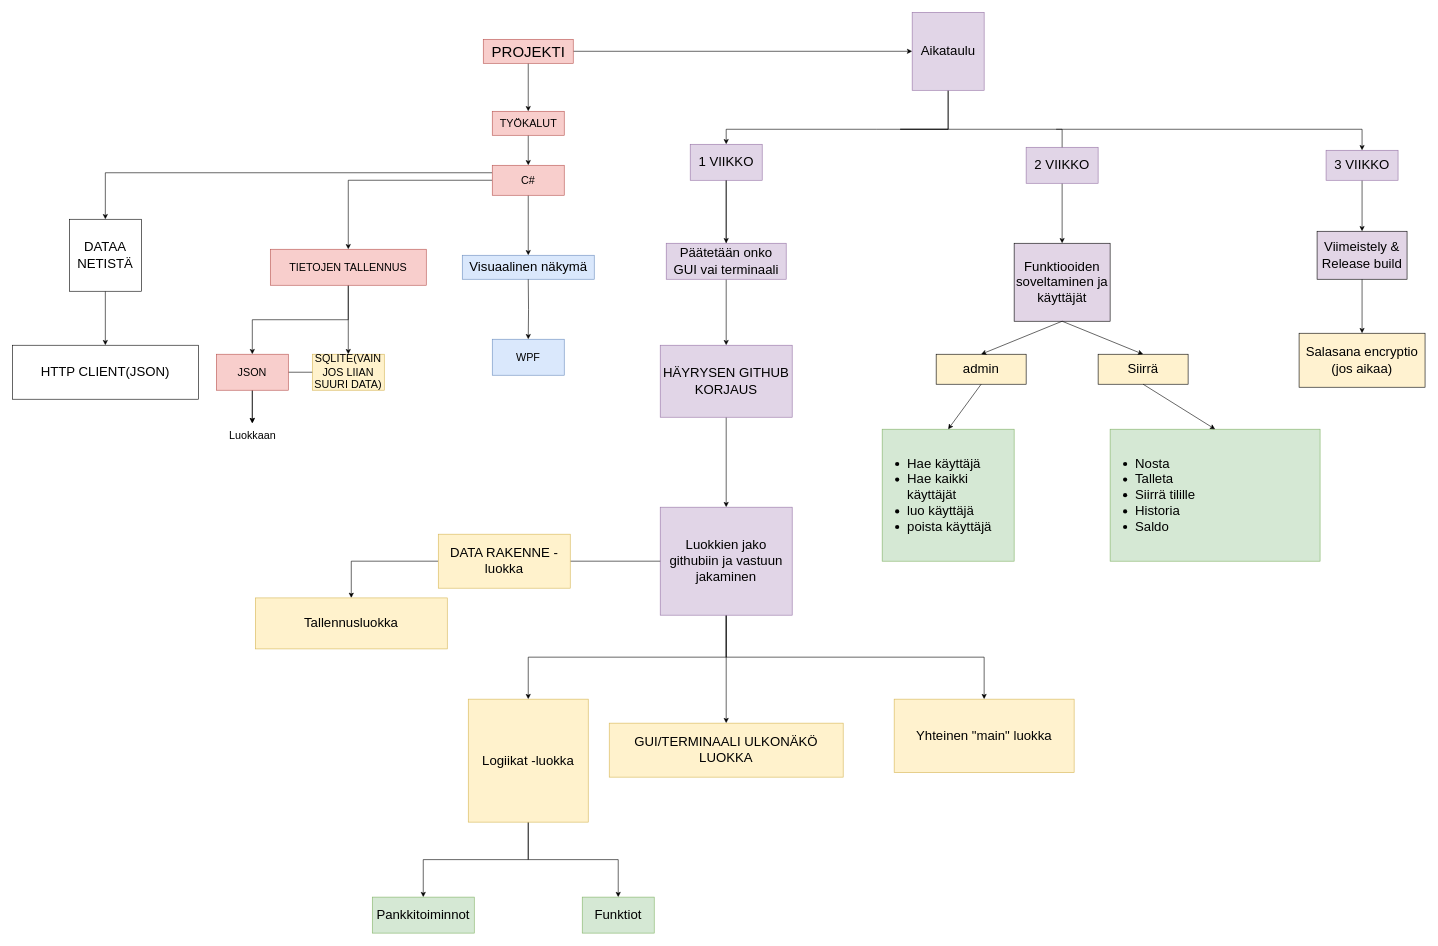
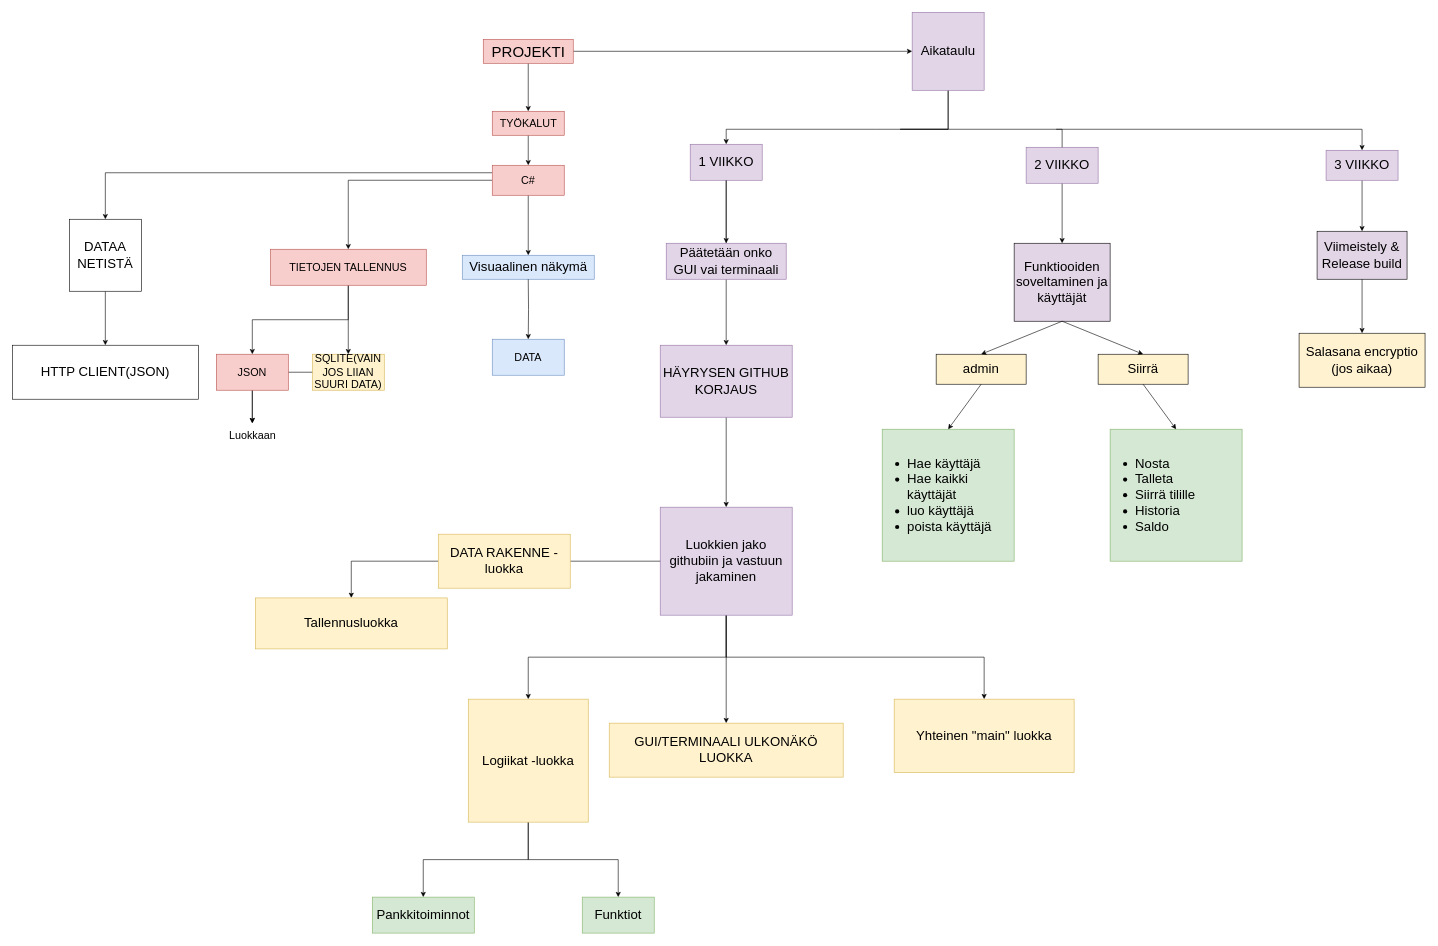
  <mxCell id="0" />
  <mxCell id="1" parent="0" />
  <mxCell id="2" style="edgeStyle=orthogonalEdgeStyle;rounded=0;orthogonalLoop=1;jettySize=auto;html=1;" parent="1" source="4" target="6" edge="1"><mxGeometry relative="1" as="geometry"><mxPoint x="920" y="65" as="targetPoint" /></mxGeometry></mxCell>
  <mxCell id="3" style="edgeStyle=orthogonalEdgeStyle;rounded=0;orthogonalLoop=1;jettySize=auto;html=1;fontSize=22;" parent="1" source="4" target="22" edge="1"><mxGeometry relative="1" as="geometry" /></mxCell>
  <mxCell id="4" value="&lt;font style=&quot;font-size: 25px;&quot;&gt;PROJEKTI&lt;br&gt;&lt;/font&gt;" style="text;html=1;align=center;verticalAlign=middle;resizable=0;points=[];autosize=1;strokeColor=#b85450;fillColor=#f8cecc;" parent="1" vertex="1"><mxGeometry x="805" y="65" width="150" height="40" as="geometry" /></mxCell>
  <mxCell id="5" style="edgeStyle=orthogonalEdgeStyle;rounded=0;orthogonalLoop=1;jettySize=auto;html=1;fontSize=18;" parent="1" source="6" target="10" edge="1"><mxGeometry relative="1" as="geometry" /></mxCell>
  <mxCell id="6" value="&lt;font style=&quot;font-size: 18px;&quot;&gt;TYÖKALUT&lt;br&gt;&lt;/font&gt;" style="text;html=1;align=center;verticalAlign=middle;resizable=0;points=[];autosize=1;strokeColor=#b85450;fillColor=#f8cecc;" parent="1" vertex="1"><mxGeometry x="820" y="185" width="120" height="40" as="geometry" /></mxCell>
  <mxCell id="7" style="edgeStyle=orthogonalEdgeStyle;rounded=0;orthogonalLoop=1;jettySize=auto;html=1;fontSize=18;" parent="1" source="10" target="13" edge="1"><mxGeometry relative="1" as="geometry" /></mxCell>
  <mxCell id="8" style="edgeStyle=orthogonalEdgeStyle;rounded=0;orthogonalLoop=1;jettySize=auto;html=1;exitX=0;exitY=0.25;exitDx=0;exitDy=0;fontSize=22;entryX=0.5;entryY=0;entryDx=0;entryDy=0;" parent="1" source="10" target="50" edge="1"><mxGeometry relative="1" as="geometry"><mxPoint x="-80" y="445" as="targetPoint" /></mxGeometry></mxCell>
  <mxCell id="9" style="edgeStyle=orthogonalEdgeStyle;rounded=0;orthogonalLoop=1;jettySize=auto;html=1;exitX=0.5;exitY=1;exitDx=0;exitDy=0;" edge="1" parent="1" source="10" target="17"><mxGeometry relative="1" as="geometry" /></mxCell>
  <mxCell id="10" value="C#" style="whiteSpace=wrap;html=1;fillColor=#f8cecc;strokeColor=#b85450;fontColor=rgb(0, 0, 0);gradientColor=none;fontSize=18;" parent="1" vertex="1"><mxGeometry x="820" y="275" width="120" height="50" as="geometry" /></mxCell>
  <mxCell id="11" style="edgeStyle=orthogonalEdgeStyle;rounded=0;orthogonalLoop=1;jettySize=auto;html=1;fontSize=18;" parent="1" source="13" target="65" edge="1"><mxGeometry relative="1" as="geometry" /></mxCell>
  <mxCell id="12" style="edgeStyle=orthogonalEdgeStyle;rounded=0;orthogonalLoop=1;jettySize=auto;html=1;fontSize=18;" parent="1" source="13" target="16" edge="1"><mxGeometry relative="1" as="geometry"><mxPoint x="320" y="585" as="targetPoint" /></mxGeometry></mxCell>
  <mxCell id="13" value="TIETOJEN TALLENNUS" style="whiteSpace=wrap;html=1;fontSize=18;fillColor=#f8cecc;strokeColor=#b85450;fontColor=rgb(0, 0, 0);gradientColor=none;" parent="1" vertex="1"><mxGeometry x="450" y="415" width="260" height="60" as="geometry" /></mxCell>
  <mxCell id="14" style="edgeStyle=orthogonalEdgeStyle;rounded=0;orthogonalLoop=1;jettySize=auto;html=1;fontSize=18;" parent="1" source="65" target="19" edge="1"><mxGeometry relative="1" as="geometry" /></mxCell>
  <mxCell id="15" style="edgeStyle=orthogonalEdgeStyle;rounded=0;orthogonalLoop=1;jettySize=auto;html=1;fontSize=18;startArrow=none;" parent="1" source="65" target="19" edge="1"><mxGeometry relative="1" as="geometry" /></mxCell>
  <mxCell id="16" value="SQLITE(VAIN JOS LIIAN SUURI DATA)" style="whiteSpace=wrap;html=1;fontSize=18;fillColor=#fff2cc;strokeColor=#d6b656;" parent="1" vertex="1"><mxGeometry x="520" y="590" width="120" height="60" as="geometry" /></mxCell>
  <mxCell id="17" value="Visuaalinen näkymä" style="text;html=1;align=center;verticalAlign=middle;resizable=0;points=[];autosize=1;strokeColor=#6c8ebf;fillColor=#dae8fc;fontSize=22;" parent="1" vertex="1"><mxGeometry x="770" y="425" width="220" height="40" as="geometry" /></mxCell>
- <mxCell id="18" value="WPF" style="whiteSpace=wrap;html=1;fontSize=18;fillColor=#dae8fc;strokeColor=#6c8ebf;" parent="1" vertex="1"><mxGeometry x="820" y="565" width="120" height="60" as="geometry" /></mxCell>
+ <mxCell id="18" value="DATA" style="whiteSpace=wrap;html=1;fontSize=18;fillColor=#dae8fc;strokeColor=#6c8ebf;" parent="1" vertex="1"><mxGeometry x="820" y="565" width="120" height="60" as="geometry" /></mxCell>
  <mxCell id="19" value="Luokkaan" style="text;html=1;align=center;verticalAlign=middle;resizable=0;points=[];autosize=1;strokeColor=none;fillColor=none;fontSize=18;" parent="1" vertex="1"><mxGeometry x="370" y="705" width="100" height="40" as="geometry" /></mxCell>
  <mxCell id="20" style="edgeStyle=orthogonalEdgeStyle;rounded=0;orthogonalLoop=1;jettySize=auto;html=1;fontSize=22;" parent="1" source="22" target="25" edge="1"><mxGeometry relative="1" as="geometry"><Array as="points"><mxPoint x="1460" y="215" /><mxPoint x="1330" y="215" /></Array></mxGeometry></mxCell>
  <mxCell id="21" style="edgeStyle=orthogonalEdgeStyle;rounded=0;orthogonalLoop=1;jettySize=auto;html=1;fontSize=22;" parent="1" source="22" target="27" edge="1"><mxGeometry relative="1" as="geometry"><Array as="points"><mxPoint x="1500" y="215" /><mxPoint x="1770" y="215" /></Array></mxGeometry></mxCell>
  <mxCell id="22" value="Aikataulu" style="whiteSpace=wrap;html=1;fillColor=#e1d5e7;strokeColor=#9673a6;sketch=0;fontSize=22;" parent="1" vertex="1"><mxGeometry x="1520" y="20" width="120" height="130" as="geometry" /></mxCell>
  <mxCell id="23" style="edgeStyle=orthogonalEdgeStyle;rounded=0;orthogonalLoop=1;jettySize=auto;html=1;fontSize=22;startArrow=none;" parent="1" source="38" target="31" edge="1"><mxGeometry relative="1" as="geometry" /></mxCell>
  <mxCell id="24" value="" style="edgeStyle=orthogonalEdgeStyle;rounded=0;orthogonalLoop=1;jettySize=auto;html=1;fontSize=22;" parent="1" source="25" target="38" edge="1"><mxGeometry relative="1" as="geometry" /></mxCell>
  <mxCell id="25" value="1 VIIKKO" style="whiteSpace=wrap;html=1;fontSize=22;fillColor=#e1d5e7;strokeColor=#9673a6;sketch=0;" parent="1" vertex="1"><mxGeometry x="1150" y="240" width="120" height="60" as="geometry" /></mxCell>
  <mxCell id="26" style="edgeStyle=orthogonalEdgeStyle;rounded=0;orthogonalLoop=1;jettySize=auto;html=1;exitX=0.5;exitY=1;exitDx=0;exitDy=0;entryX=0.5;entryY=0;entryDx=0;entryDy=0;fontSize=22;" parent="1" source="27" target="53" edge="1"><mxGeometry relative="1" as="geometry" /></mxCell>
  <mxCell id="27" value="3 VIIKKO" style="whiteSpace=wrap;html=1;fontSize=22;fillColor=#e1d5e7;strokeColor=#9673a6;sketch=0;" parent="1" vertex="1"><mxGeometry x="2210" y="250" width="120" height="50" as="geometry" /></mxCell>
  <mxCell id="28" style="edgeStyle=orthogonalEdgeStyle;rounded=0;orthogonalLoop=1;jettySize=auto;html=1;exitX=0.5;exitY=1;exitDx=0;exitDy=0;fontSize=22;" parent="1" source="29" target="52" edge="1"><mxGeometry relative="1" as="geometry"><mxPoint x="1950" y="395" as="targetPoint" /></mxGeometry></mxCell>
  <mxCell id="29" value="2 VIIKKO" style="whiteSpace=wrap;html=1;fontSize=22;fillColor=#e1d5e7;strokeColor=#9673a6;sketch=0;" parent="1" vertex="1"><mxGeometry x="1710" y="245" width="120" height="60" as="geometry" /></mxCell>
  <mxCell id="30" value="" style="edgeStyle=orthogonalEdgeStyle;rounded=0;orthogonalLoop=1;jettySize=auto;html=1;fontSize=22;" parent="1" source="31" target="36" edge="1"><mxGeometry relative="1" as="geometry" /></mxCell>
  <mxCell id="31" value="HÄYRYSEN GITHUB KORJAUS" style="whiteSpace=wrap;html=1;fontSize=22;fillColor=#e1d5e7;strokeColor=#9673a6;fontColor=rgb(0, 0, 0);sketch=0;" parent="1" vertex="1"><mxGeometry x="1100" y="575" width="220" height="120" as="geometry" /></mxCell>
  <mxCell id="32" style="edgeStyle=orthogonalEdgeStyle;rounded=0;orthogonalLoop=1;jettySize=auto;html=1;exitX=0;exitY=0.5;exitDx=0;exitDy=0;fontSize=22;startArrow=none;" parent="1" source="46" target="39" edge="1"><mxGeometry relative="1" as="geometry"><mxPoint x="940" y="930" as="targetPoint" /></mxGeometry></mxCell>
  <mxCell id="33" style="edgeStyle=orthogonalEdgeStyle;rounded=0;orthogonalLoop=1;jettySize=auto;html=1;exitX=0.5;exitY=1;exitDx=0;exitDy=0;fontSize=22;entryX=0.5;entryY=0;entryDx=0;entryDy=0;" parent="1" source="36" target="42" edge="1"><mxGeometry relative="1" as="geometry"><mxPoint x="1200" y="1155" as="targetPoint" /></mxGeometry></mxCell>
  <mxCell id="34" style="edgeStyle=orthogonalEdgeStyle;rounded=0;orthogonalLoop=1;jettySize=auto;html=1;exitX=0.5;exitY=1;exitDx=0;exitDy=0;fontSize=22;" parent="1" source="36" target="43" edge="1"><mxGeometry relative="1" as="geometry"><mxPoint x="1520" y="935" as="targetPoint" /></mxGeometry></mxCell>
  <mxCell id="35" style="edgeStyle=orthogonalEdgeStyle;rounded=0;orthogonalLoop=1;jettySize=auto;html=1;exitX=0.5;exitY=1;exitDx=0;exitDy=0;fontSize=22;entryX=0.5;entryY=0;entryDx=0;entryDy=0;" parent="1" source="36" target="44" edge="1"><mxGeometry relative="1" as="geometry"><mxPoint x="1620" y="1155" as="targetPoint" /></mxGeometry></mxCell>
  <mxCell id="36" value="Luokkien jako githubiin ja vastuun jakaminen" style="whiteSpace=wrap;html=1;fontSize=22;fillColor=#e1d5e7;strokeColor=#9673a6;fontColor=rgb(0, 0, 0);sketch=0;" parent="1" vertex="1"><mxGeometry x="1100" y="845" width="220" height="180" as="geometry" /></mxCell>
  <mxCell id="37" value="" style="edgeStyle=orthogonalEdgeStyle;rounded=0;orthogonalLoop=1;jettySize=auto;html=1;fontSize=22;endArrow=none;" parent="1" source="25" target="38" edge="1"><mxGeometry relative="1" as="geometry"><mxPoint x="1210" y="300" as="sourcePoint" /><mxPoint x="1210" y="575" as="targetPoint" /></mxGeometry></mxCell>
  <mxCell id="38" value="Päätetään onko GUI vai terminaali" style="whiteSpace=wrap;html=1;fontSize=22;fillColor=#e1d5e7;strokeColor=#9673a6;fontColor=rgb(0, 0, 0);sketch=0;" parent="1" vertex="1"><mxGeometry x="1110" y="405" width="200" height="60" as="geometry" /></mxCell>
  <mxCell id="39" value="Tallennusluokka" style="whiteSpace=wrap;html=1;sketch=0;fontSize=22;fillColor=#fff2cc;strokeColor=#d6b656;" parent="1" vertex="1"><mxGeometry x="425" y="996.25" width="320" height="85" as="geometry" /></mxCell>
  <mxCell id="40" style="edgeStyle=orthogonalEdgeStyle;rounded=0;orthogonalLoop=1;jettySize=auto;html=1;exitX=0.5;exitY=1;exitDx=0;exitDy=0;fontSize=22;" parent="1" source="42" target="47" edge="1"><mxGeometry relative="1" as="geometry"><mxPoint x="740" y="1505" as="targetPoint" /></mxGeometry></mxCell>
  <mxCell id="41" style="edgeStyle=orthogonalEdgeStyle;rounded=0;orthogonalLoop=1;jettySize=auto;html=1;exitX=0.5;exitY=1;exitDx=0;exitDy=0;fontSize=22;entryX=0.5;entryY=0;entryDx=0;entryDy=0;" parent="1" source="42" target="48" edge="1"><mxGeometry relative="1" as="geometry"><mxPoint x="1130" y="1585" as="targetPoint" /></mxGeometry></mxCell>
  <mxCell id="42" value="Logiikat -luokka" style="whiteSpace=wrap;html=1;sketch=0;fontSize=22;fillColor=#fff2cc;strokeColor=#d6b656;" parent="1" vertex="1"><mxGeometry x="780" y="1165" width="200" height="205" as="geometry" /></mxCell>
  <mxCell id="43" value="Yhteinen &quot;main&quot; luokka" style="whiteSpace=wrap;html=1;sketch=0;fontSize=22;fillColor=#fff2ce;strokeColor=#d6b656;" parent="1" vertex="1"><mxGeometry x="1490" y="1165" width="300" height="122.5" as="geometry" /></mxCell>
  <mxCell id="44" value="GUI/TERMINAALI ULKONÄKÖ LUOKKA" style="whiteSpace=wrap;html=1;sketch=0;fontSize=22;fillColor=#fff2cc;strokeColor=#d6b656;" parent="1" vertex="1"><mxGeometry x="1015" y="1205" width="390" height="90" as="geometry" /></mxCell>
  <mxCell id="45" value="" style="edgeStyle=orthogonalEdgeStyle;rounded=0;orthogonalLoop=1;jettySize=auto;html=1;exitX=0;exitY=0.5;exitDx=0;exitDy=0;fontSize=22;endArrow=none;" parent="1" source="36" target="46" edge="1"><mxGeometry relative="1" as="geometry"><mxPoint x="590" y="927.5" as="targetPoint" /><mxPoint x="1100" y="935" as="sourcePoint" /></mxGeometry></mxCell>
  <mxCell id="46" value="DATA RAKENNE -luokka" style="whiteSpace=wrap;html=1;sketch=0;fontSize=22;fillColor=#fff2cc;strokeColor=#d6b656;" parent="1" vertex="1"><mxGeometry x="730" y="890" width="220" height="90" as="geometry" /></mxCell>
  <mxCell id="47" value="Pankkitoiminnot&lt;br&gt;" style="whiteSpace=wrap;html=1;sketch=0;fontSize=22;fillColor=#d5e8d4;strokeColor=#82b366;" parent="1" vertex="1"><mxGeometry x="620" y="1495" width="170" height="60" as="geometry" /></mxCell>
  <mxCell id="48" value="Funktiot" style="whiteSpace=wrap;html=1;sketch=0;fontSize=22;fillColor=#d5e8d4;strokeColor=#82b366;" parent="1" vertex="1"><mxGeometry x="970" y="1495" width="120" height="60" as="geometry" /></mxCell>
  <mxCell id="49" style="edgeStyle=orthogonalEdgeStyle;rounded=0;orthogonalLoop=1;jettySize=auto;html=1;exitX=0.5;exitY=1;exitDx=0;exitDy=0;fontSize=22;" parent="1" source="50" target="51" edge="1"><mxGeometry relative="1" as="geometry"><mxPoint x="-110" y="565" as="targetPoint" /></mxGeometry></mxCell>
  <mxCell id="50" value="DATAA NETISTÄ" style="whiteSpace=wrap;html=1;sketch=0;fontSize=22;" parent="1" vertex="1"><mxGeometry x="115" y="365" width="120" height="120" as="geometry" /></mxCell>
  <mxCell id="51" value="HTTP CLIENT(JSON)" style="whiteSpace=wrap;html=1;sketch=0;fontSize=22;" parent="1" vertex="1"><mxGeometry x="20" y="575" width="310" height="90" as="geometry" /></mxCell>
  <mxCell id="52" value="Funktiooiden soveltaminen ja käyttäjät&lt;br&gt;" style="whiteSpace=wrap;html=1;sketch=0;fontSize=22;strokeColor=default;fillColor=#e2d5e6;" parent="1" vertex="1"><mxGeometry x="1690" y="405" width="160" height="130" as="geometry" /></mxCell>
  <mxCell id="53" value="Viimeistely &amp;amp; Release build" style="whiteSpace=wrap;html=1;sketch=0;fontSize=22;fillColor=#e2d5e6;" parent="1" vertex="1"><mxGeometry x="2195" y="385" width="150" height="80" as="geometry" /></mxCell>
  <mxCell id="54" value="admin" style="whiteSpace=wrap;html=1;sketch=0;fontSize=22;fillColor=#fff2ce;" vertex="1" parent="1"><mxGeometry x="1560" y="590" width="150" height="50" as="geometry" /></mxCell>
  <mxCell id="55" style="orthogonalLoop=1;jettySize=auto;html=1;fontSize=22;startArrow=none;exitX=0.5;exitY=1;exitDx=0;exitDy=0;entryX=0.5;entryY=0;entryDx=0;entryDy=0;rounded=0;" edge="1" parent="1" source="52" target="54"><mxGeometry relative="1" as="geometry"><mxPoint x="1220" y="475" as="sourcePoint" /><mxPoint x="1220" y="585" as="targetPoint" /></mxGeometry></mxCell>
  <mxCell id="56" value="Siirrä" style="whiteSpace=wrap;html=1;sketch=0;fontSize=22;fillColor=#fff2ce;" vertex="1" parent="1"><mxGeometry x="1830" y="590" width="150" height="50" as="geometry" /></mxCell>
  <mxCell id="57" style="orthogonalLoop=1;jettySize=auto;html=1;fontSize=22;startArrow=none;entryX=0.5;entryY=0;entryDx=0;entryDy=0;rounded=0;" edge="1" parent="1" target="56"><mxGeometry relative="1" as="geometry"><mxPoint x="1770" y="535" as="sourcePoint" /><mxPoint x="1645" y="600" as="targetPoint" /></mxGeometry></mxCell>
  <mxCell id="58" value="Salasana encryptio (jos aikaa)" style="whiteSpace=wrap;html=1;sketch=0;fontSize=22;fillColor=#fff2d0;" vertex="1" parent="1"><mxGeometry x="2165" y="555" width="210" height="90" as="geometry" /></mxCell>
  <mxCell id="59" style="orthogonalLoop=1;jettySize=auto;html=1;fontSize=22;startArrow=none;entryX=0.5;entryY=0;entryDx=0;entryDy=0;rounded=0;exitX=0.5;exitY=1;exitDx=0;exitDy=0;" edge="1" parent="1" source="53" target="58"><mxGeometry relative="1" as="geometry"><mxPoint x="1780" y="545" as="sourcePoint" /><mxPoint x="1915" y="600" as="targetPoint" /></mxGeometry></mxCell>
  <mxCell id="60" value="&lt;ul&gt;&lt;li&gt;Hae käyttäjä&lt;/li&gt;&lt;li&gt;Hae kaikki käyttäjät&lt;/li&gt;&lt;li&gt;luo käyttäjä&lt;/li&gt;&lt;li&gt;poista käyttäjä&lt;/li&gt;&lt;/ul&gt;" style="whiteSpace=wrap;html=1;aspect=fixed;align=left;fontSize=22;fillColor=#d5e8d4;strokeColor=#82b366;" vertex="1" parent="1"><mxGeometry x="1470" y="715" width="220" height="220" as="geometry" /></mxCell>
  <mxCell id="61" style="orthogonalLoop=1;jettySize=auto;html=1;fontSize=22;startArrow=none;exitX=0.5;exitY=1;exitDx=0;exitDy=0;entryX=0.5;entryY=0;entryDx=0;entryDy=0;rounded=0;" edge="1" parent="1" source="54" target="60"><mxGeometry relative="1" as="geometry"><mxPoint x="1780" y="545" as="sourcePoint" /><mxPoint x="1645" y="600" as="targetPoint" /></mxGeometry></mxCell>
- <mxCell id="62" value="&lt;ul&gt;&lt;li&gt;Nosta&lt;/li&gt;&lt;li&gt;Talleta&amp;nbsp;&lt;/li&gt;&lt;li&gt;Siirrä tilille&lt;/li&gt;&lt;li&gt;Historia&lt;/li&gt;&lt;li&gt;Saldo&lt;/li&gt;&lt;/ul&gt;" style="whiteSpace=wrap;html=1;aspect=fixed;align=left;fontSize=22;fillColor=#d5e8d4;strokeColor=#82b366;" vertex="1" parent="1"><mxGeometry x="1850" y="715" width="350" height="220" as="geometry" /></mxCell>
+ <mxCell id="62" value="&lt;ul&gt;&lt;li&gt;Nosta&lt;/li&gt;&lt;li&gt;Talleta&amp;nbsp;&lt;/li&gt;&lt;li&gt;Siirrä tilille&lt;/li&gt;&lt;li&gt;Historia&lt;/li&gt;&lt;li&gt;Saldo&lt;/li&gt;&lt;/ul&gt;" style="whiteSpace=wrap;html=1;aspect=fixed;align=left;fontSize=22;fillColor=#d5e8d4;strokeColor=#82b366;" vertex="1" parent="1"><mxGeometry x="1850" y="715" width="220" height="220" as="geometry" /></mxCell>
  <mxCell id="63" style="orthogonalLoop=1;jettySize=auto;html=1;fontSize=22;startArrow=none;exitX=0.5;exitY=1;exitDx=0;exitDy=0;entryX=0.5;entryY=0;entryDx=0;entryDy=0;rounded=0;" edge="1" parent="1" source="56" target="62"><mxGeometry relative="1" as="geometry"><mxPoint x="1645" y="650" as="sourcePoint" /><mxPoint x="1580" y="725" as="targetPoint" /></mxGeometry></mxCell>
  <mxCell id="64" value="" style="edgeStyle=orthogonalEdgeStyle;rounded=0;orthogonalLoop=1;jettySize=auto;html=1;fontSize=18;endArrow=none;" edge="1" parent="1" source="16" target="65"><mxGeometry relative="1" as="geometry"><mxPoint x="520" y="620" as="sourcePoint" /><mxPoint x="240" y="805" as="targetPoint" /></mxGeometry></mxCell>
  <mxCell id="65" value="JSON" style="whiteSpace=wrap;html=1;fontSize=18;fillColor=#f8cecc;strokeColor=#b85450;" parent="1" vertex="1"><mxGeometry x="360" y="590" width="120" height="60" as="geometry" /></mxCell>
  <mxCell id="66" style="edgeStyle=orthogonalEdgeStyle;rounded=0;orthogonalLoop=1;jettySize=auto;html=1;" edge="1" parent="1" target="18"><mxGeometry relative="1" as="geometry"><mxPoint x="880" y="465" as="sourcePoint" /><mxPoint x="890" y="435" as="targetPoint" /></mxGeometry></mxCell>
  <mxCell id="67" value="" style="edgeStyle=orthogonalEdgeStyle;rounded=0;orthogonalLoop=1;jettySize=auto;html=1;fontSize=22;endArrow=none;entryX=0.5;entryY=0;entryDx=0;entryDy=0;" edge="1" parent="1" target="29"><mxGeometry relative="1" as="geometry"><mxPoint x="1760" y="215" as="sourcePoint" /><mxPoint x="1220" y="415" as="targetPoint" /></mxGeometry></mxCell>
